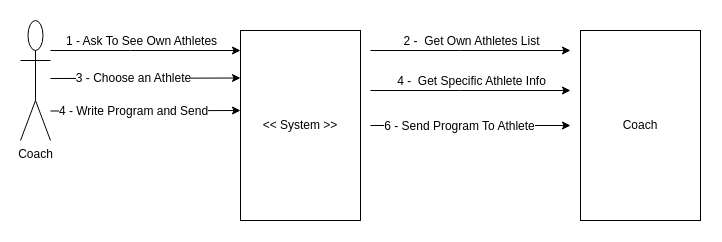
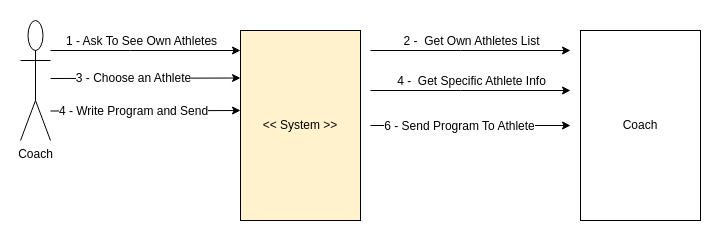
  <mxCell id="0" />
  <mxCell id="1" parent="0" />
  <mxCell id="2" style="edgeStyle=orthogonalEdgeStyle;rounded=0;orthogonalLoop=1;jettySize=auto;html=1;" parent="1" source="4" edge="1"><mxGeometry relative="1" as="geometry"><mxPoint x="240" y="50" as="targetPoint" /><Array as="points"><mxPoint x="130" y="50" /><mxPoint x="130" y="50" /></Array></mxGeometry></mxCell>
  <mxCell id="3" value="1 - Ask To See Own Athletes" style="text;html=1;align=center;verticalAlign=middle;resizable=0;points=[];;labelBackgroundColor=#ffffff;" parent="2" vertex="1" connectable="0"><mxGeometry x="0.124" relative="1" as="geometry"><mxPoint x="-17" y="-10" as="offset" /></mxGeometry></mxCell>
  <mxCell id="4" value="Coach" style="shape=umlActor;verticalLabelPosition=bottom;labelBackgroundColor=#ffffff;verticalAlign=top;html=1;outlineConnect=0;" parent="1" vertex="1"><mxGeometry x="20" y="20" width="30" height="120" as="geometry" /></mxCell>
  <mxCell id="5" style="edgeStyle=orthogonalEdgeStyle;rounded=0;orthogonalLoop=1;jettySize=auto;html=1;" parent="1" edge="1"><mxGeometry relative="1" as="geometry"><mxPoint x="570" y="50" as="targetPoint" /><mxPoint x="370" y="50" as="sourcePoint" /><Array as="points"><mxPoint x="460" y="50" /><mxPoint x="460" y="50" /></Array></mxGeometry></mxCell>
  <mxCell id="6" value="2 -&amp;nbsp; Get Own Athletes List" style="text;html=1;align=center;verticalAlign=middle;resizable=0;points=[];;labelBackgroundColor=#ffffff;" parent="5" vertex="1" connectable="0"><mxGeometry x="0.2" y="6" relative="1" as="geometry"><mxPoint x="-20" y="-4" as="offset" /></mxGeometry></mxCell>
- <mxCell id="7" value="&amp;lt;&amp;lt; System &amp;gt;&amp;gt;" style="rounded=0;whiteSpace=wrap;html=1;" parent="1" vertex="1"><mxGeometry x="240" y="30" width="120" height="190" as="geometry" /></mxCell>
+ <mxCell id="7" value="&amp;lt;&amp;lt; System &amp;gt;&amp;gt;" style="rounded=0;whiteSpace=wrap;html=1;fillColor=#fff2cc;" parent="1" vertex="1"><mxGeometry x="240" y="30" width="120" height="190" as="geometry" /></mxCell>
  <mxCell id="8" value="Coach" style="rounded=0;whiteSpace=wrap;html=1;" parent="1" vertex="1"><mxGeometry x="580" y="30" width="120" height="190" as="geometry" /></mxCell>
  <mxCell id="9" value="" style="endArrow=classic;html=1;entryX=0;entryY=0.25;entryDx=0;entryDy=0;" parent="1" target="7" edge="1"><mxGeometry width="50" height="50" relative="1" as="geometry"><mxPoint x="50" y="78" as="sourcePoint" /><mxPoint x="100" y="70" as="targetPoint" /></mxGeometry></mxCell>
  <mxCell id="10" value="3 - Choose an Athlete" style="text;html=1;align=center;verticalAlign=middle;resizable=0;points=[];;labelBackgroundColor=#ffffff;" parent="9" vertex="1" connectable="0"><mxGeometry x="-0.128" relative="1" as="geometry"><mxPoint as="offset" /></mxGeometry></mxCell>
  <mxCell id="11" style="edgeStyle=orthogonalEdgeStyle;rounded=0;orthogonalLoop=1;jettySize=auto;html=1;" parent="1" edge="1"><mxGeometry relative="1" as="geometry"><mxPoint x="570" y="90" as="targetPoint" /><mxPoint x="370" y="90" as="sourcePoint" /><Array as="points"><mxPoint x="460" y="90" /><mxPoint x="460" y="90" /></Array></mxGeometry></mxCell>
  <mxCell id="12" value="4 -&amp;nbsp; Get Specific Athlete Info" style="text;html=1;align=center;verticalAlign=middle;resizable=0;points=[];;labelBackgroundColor=#ffffff;" parent="11" vertex="1" connectable="0"><mxGeometry x="0.2" y="6" relative="1" as="geometry"><mxPoint x="-20" y="-4" as="offset" /></mxGeometry></mxCell>
  <mxCell id="13" value="" style="endArrow=classic;html=1;entryX=0;entryY=0.25;entryDx=0;entryDy=0;" parent="1" edge="1"><mxGeometry width="50" height="50" relative="1" as="geometry"><mxPoint x="50" y="110.5" as="sourcePoint" /><mxPoint x="240" y="110" as="targetPoint" /></mxGeometry></mxCell>
  <mxCell id="14" value="4 - Write Program and Send" style="text;html=1;align=center;verticalAlign=middle;resizable=0;points=[];;labelBackgroundColor=#ffffff;" parent="13" vertex="1" connectable="0"><mxGeometry x="-0.128" relative="1" as="geometry"><mxPoint as="offset" /></mxGeometry></mxCell>
  <mxCell id="15" value="" style="endArrow=classic;html=1;" parent="1" edge="1"><mxGeometry width="50" height="50" relative="1" as="geometry"><mxPoint x="370" y="125" as="sourcePoint" /><mxPoint x="570" y="125" as="targetPoint" /></mxGeometry></mxCell>
  <mxCell id="16" value="6 - Send Program To Athlete" style="text;html=1;align=center;verticalAlign=middle;resizable=0;points=[];;labelBackgroundColor=#ffffff;" parent="15" vertex="1" connectable="0"><mxGeometry x="-0.12" relative="1" as="geometry"><mxPoint as="offset" /></mxGeometry></mxCell>
